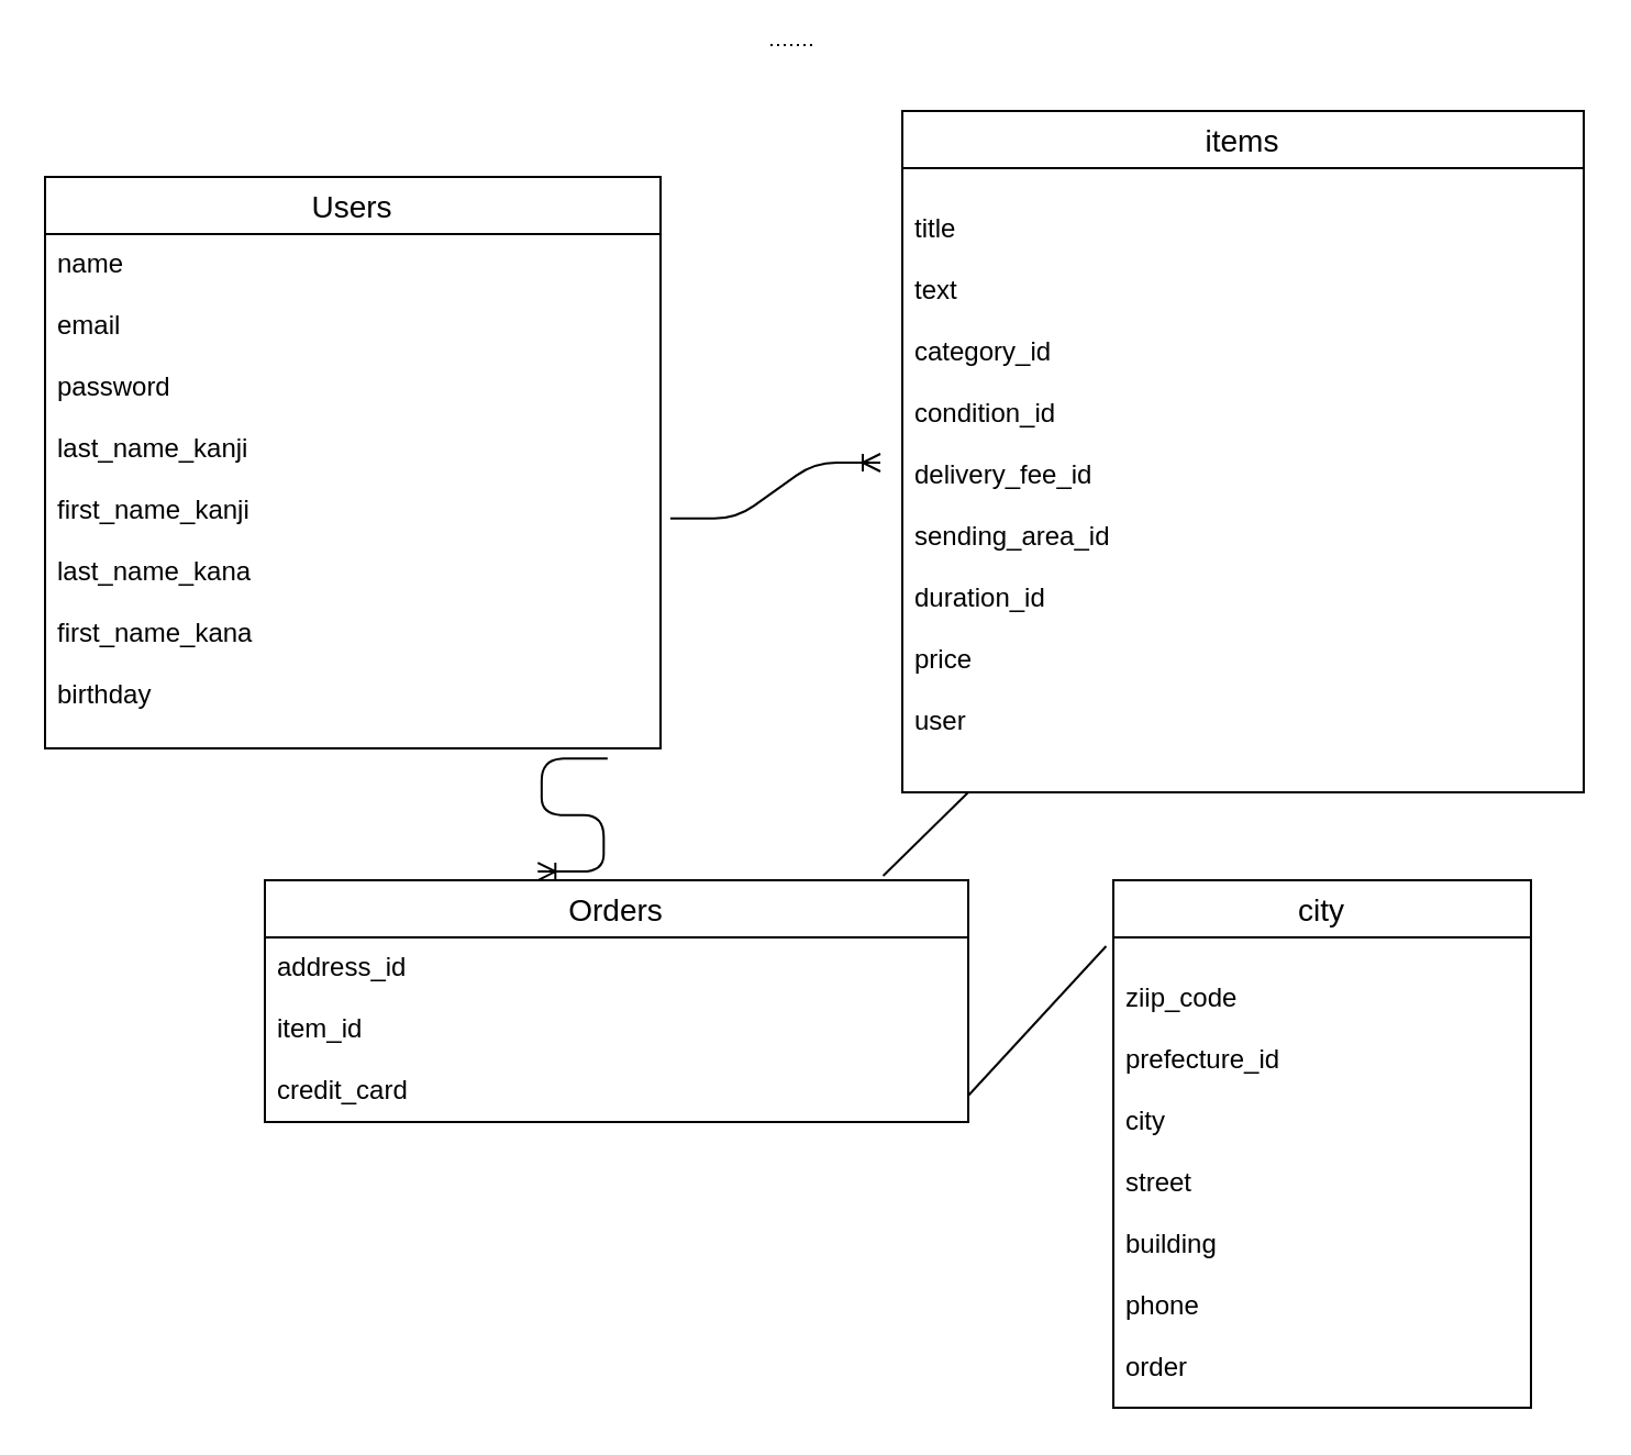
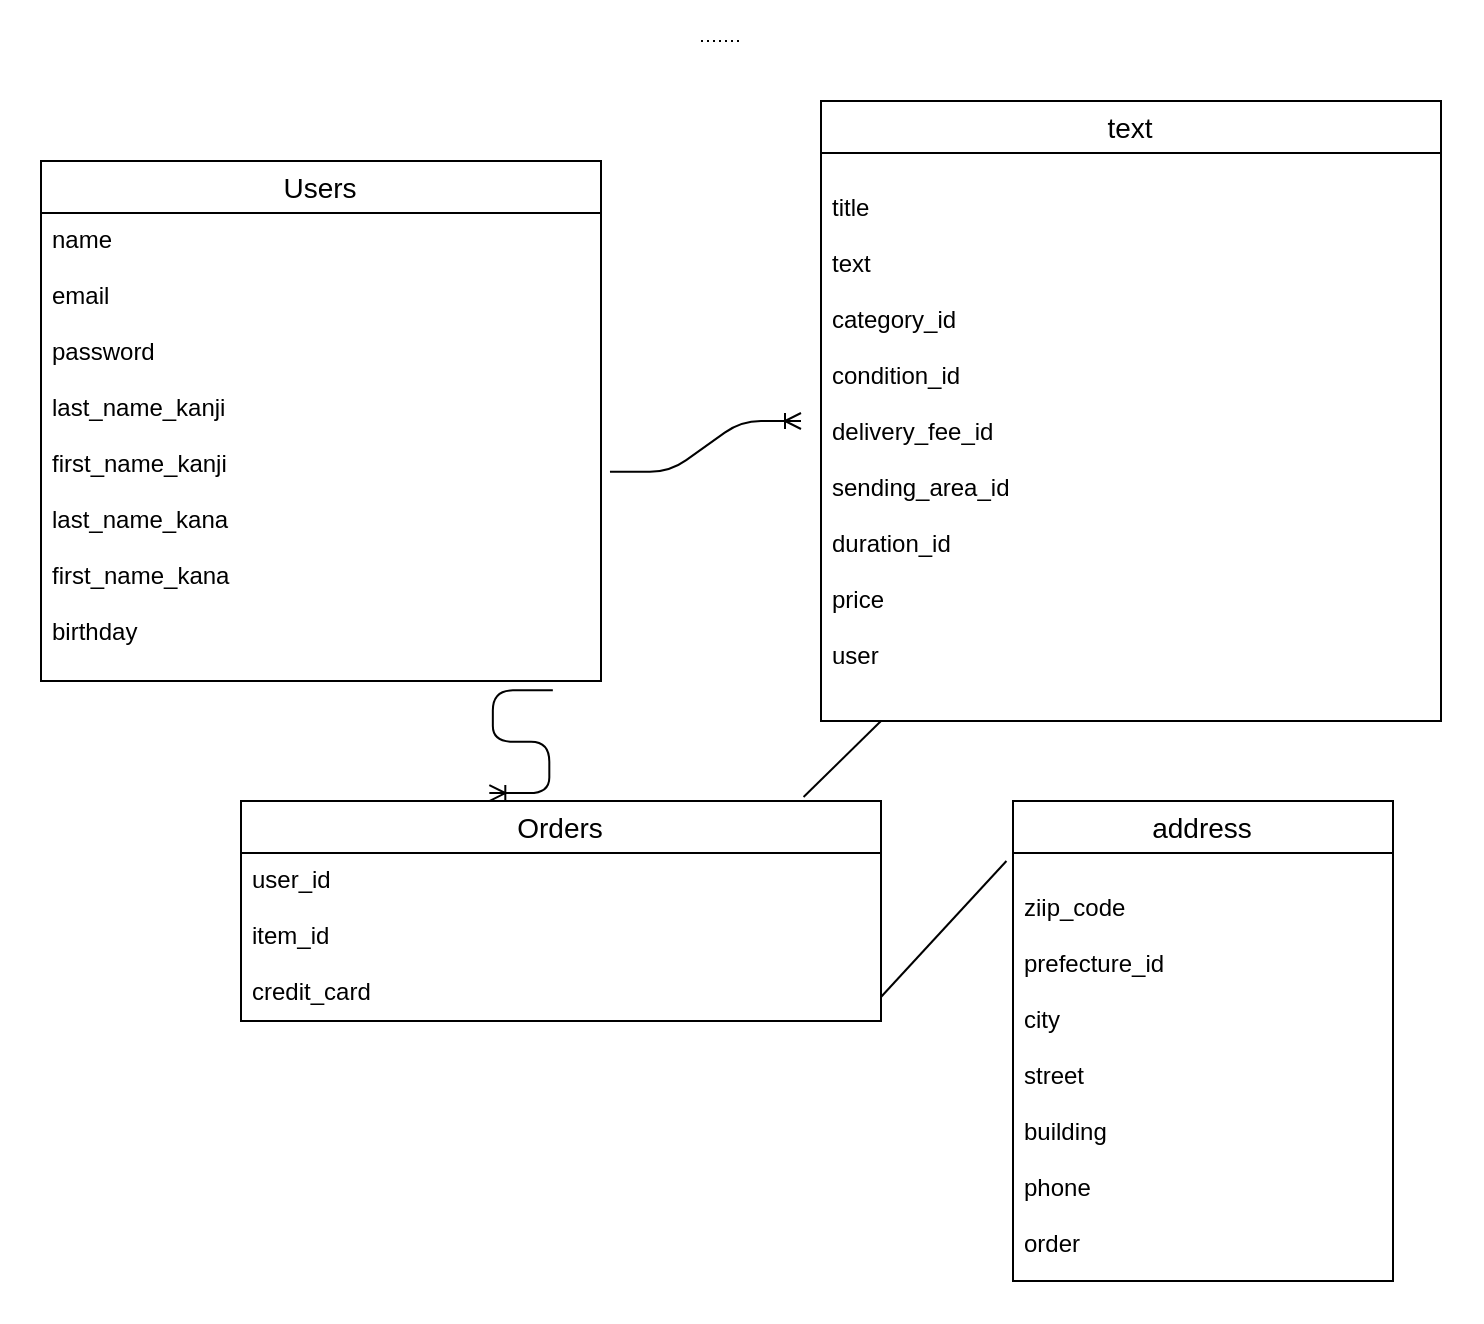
  <mxCell id="0" />
  <mxCell id="1" parent="0" />
  <mxCell id="2" value="Users" style="swimlane;fontStyle=0;childLayout=stackLayout;horizontal=1;startSize=26;horizontalStack=0;resizeParent=1;resizeParentMax=0;resizeLast=0;collapsible=1;marginBottom=0;align=center;fontSize=14;" parent="1" vertex="1"><mxGeometry x="20" y="80" width="280" height="260" as="geometry" /></mxCell>
  <mxCell id="3" value="name&#10;&#10;email&#10;&#10;password&#10;&#10;last_name_kanji&#10;&#10;first_name_kanji&#10;&#10;last_name_kana&#10;&#10;first_name_kana&#10;&#10;birthday&#10;&#10;" style="text;strokeColor=none;fillColor=none;spacingLeft=4;spacingRight=4;overflow=hidden;rotatable=0;points=[[0,0.5],[1,0.5]];portConstraint=eastwest;fontSize=12;" parent="2" vertex="1"><mxGeometry y="26" width="280" height="234" as="geometry" /></mxCell>
- <mxCell id="4" value="items" style="swimlane;fontStyle=0;childLayout=stackLayout;horizontal=1;startSize=26;horizontalStack=0;resizeParent=1;resizeParentMax=0;resizeLast=0;collapsible=1;marginBottom=0;align=center;fontSize=14;" parent="1" vertex="1"><mxGeometry x="410" y="50" width="310" height="310" as="geometry" /></mxCell>
+ <mxCell id="4" value="text" style="swimlane;fontStyle=0;childLayout=stackLayout;horizontal=1;startSize=26;horizontalStack=0;resizeParent=1;resizeParentMax=0;resizeLast=0;collapsible=1;marginBottom=0;align=center;fontSize=14;" parent="1" vertex="1"><mxGeometry x="410" y="50" width="310" height="310" as="geometry" /></mxCell>
  <mxCell id="5" value="&#10;title&#10;&#10;text&#10;&#10;category_id&#10;&#10;condition_id&#10;&#10;delivery_fee_id&#10;&#10;sending_area_id&#10;&#10;duration_id&#10;&#10;price&#10;&#10;user&#10;&#10;" style="text;strokeColor=none;fillColor=none;spacingLeft=4;spacingRight=4;overflow=hidden;rotatable=0;points=[[0,0.5],[1,0.5]];portConstraint=eastwest;fontSize=12;" parent="4" vertex="1"><mxGeometry y="26" width="310" height="284" as="geometry" /></mxCell>
  <mxCell id="6" value="Orders" style="swimlane;fontStyle=0;childLayout=stackLayout;horizontal=1;startSize=26;horizontalStack=0;resizeParent=1;resizeParentMax=0;resizeLast=0;collapsible=1;marginBottom=0;align=center;fontSize=14;" parent="1" vertex="1"><mxGeometry x="120" y="400" width="320" height="110" as="geometry" /></mxCell>
- <mxCell id="7" value="address_id&#10;&#10;item_id&#10;&#10;credit_card" style="text;strokeColor=none;fillColor=none;spacingLeft=4;spacingRight=4;overflow=hidden;rotatable=0;points=[[0,0.5],[1,0.5]];portConstraint=eastwest;fontSize=12;" parent="6" vertex="1"><mxGeometry y="26" width="320" height="84" as="geometry" /></mxCell>
- <mxCell id="8" value="city" style="swimlane;fontStyle=0;childLayout=stackLayout;horizontal=1;startSize=26;horizontalStack=0;resizeParent=1;resizeParentMax=0;resizeLast=0;collapsible=1;marginBottom=0;align=center;fontSize=14;" parent="1" vertex="1"><mxGeometry x="506" y="400" width="190" height="240" as="geometry" /></mxCell>
+ <mxCell id="7" value="user_id&#10;&#10;item_id&#10;&#10;credit_card" style="text;strokeColor=none;fillColor=none;spacingLeft=4;spacingRight=4;overflow=hidden;rotatable=0;points=[[0,0.5],[1,0.5]];portConstraint=eastwest;fontSize=12;" parent="6" vertex="1"><mxGeometry y="26" width="320" height="84" as="geometry" /></mxCell>
+ <mxCell id="8" value="address" style="swimlane;fontStyle=0;childLayout=stackLayout;horizontal=1;startSize=26;horizontalStack=0;resizeParent=1;resizeParentMax=0;resizeLast=0;collapsible=1;marginBottom=0;align=center;fontSize=14;" parent="1" vertex="1"><mxGeometry x="506" y="400" width="190" height="240" as="geometry" /></mxCell>
  <mxCell id="9" value="&#10;ziip_code&#10;&#10;prefecture_id&#10;&#10;city&#10;&#10;street&#10;&#10;building&#10;&#10;phone&#10;&#10;order&#10;&#10;" style="text;strokeColor=none;fillColor=none;spacingLeft=4;spacingRight=4;overflow=hidden;rotatable=0;points=[[0,0.5],[1,0.5]];portConstraint=eastwest;fontSize=12;" parent="8" vertex="1"><mxGeometry y="26" width="190" height="214" as="geometry" /></mxCell>
  <mxCell id="10" value="" style="edgeStyle=entityRelationEdgeStyle;fontSize=12;html=1;endArrow=ERoneToMany;exitX=1.016;exitY=0.553;exitDx=0;exitDy=0;exitPerimeter=0;" parent="1" source="3" edge="1"><mxGeometry width="100" height="100" relative="1" as="geometry"><mxPoint x="300" y="310" as="sourcePoint" /><mxPoint x="400" y="210" as="targetPoint" /></mxGeometry></mxCell>
  <mxCell id="11" value="" style="endArrow=none;html=1;rounded=0;exitX=0.879;exitY=-0.018;exitDx=0;exitDy=0;exitPerimeter=0;" parent="1" source="6" edge="1"><mxGeometry relative="1" as="geometry"><mxPoint x="320" y="320" as="sourcePoint" /><mxPoint x="440" y="360" as="targetPoint" /><Array as="points" /></mxGeometry></mxCell>
  <mxCell id="12" value="" style="edgeStyle=entityRelationEdgeStyle;fontSize=12;html=1;endArrow=ERoneToMany;entryX=0.388;entryY=-0.036;entryDx=0;entryDy=0;entryPerimeter=0;exitX=0.914;exitY=1.02;exitDx=0;exitDy=0;exitPerimeter=0;" edge="1" parent="1" source="3" target="6"><mxGeometry width="100" height="100" relative="1" as="geometry"><mxPoint x="290" y="330" as="sourcePoint" /><mxPoint x="390" y="230" as="targetPoint" /></mxGeometry></mxCell>
  <mxCell id="13" value="" style="endArrow=none;html=1;rounded=0;dashed=1;dashPattern=1 2;" edge="1" parent="1"><mxGeometry relative="1" as="geometry"><mxPoint x="350" y="20" as="sourcePoint" /><mxPoint x="370" y="20" as="targetPoint" /></mxGeometry></mxCell>
  <mxCell id="14" value="" style="endArrow=none;html=1;rounded=0;exitX=0.879;exitY=-0.018;exitDx=0;exitDy=0;exitPerimeter=0;" edge="1" parent="1"><mxGeometry relative="1" as="geometry"><mxPoint x="440" y="498.02" as="sourcePoint" /><mxPoint x="502.72" y="430" as="targetPoint" /></mxGeometry></mxCell>
